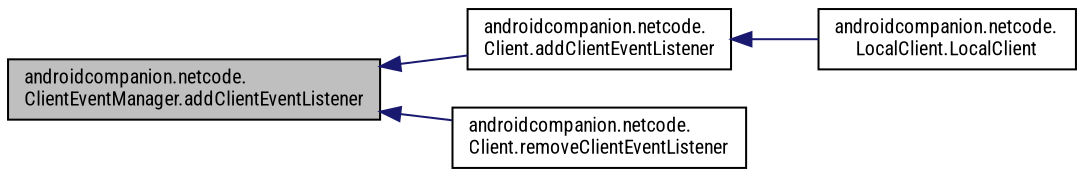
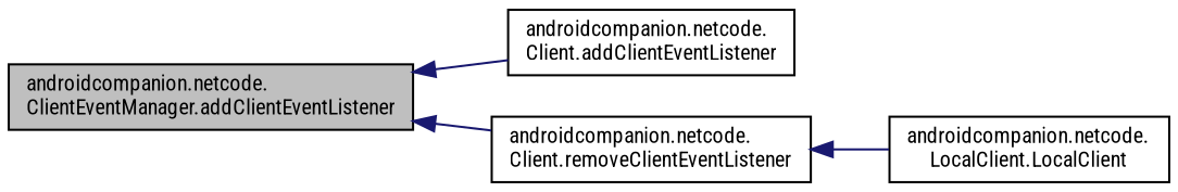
  digraph {
    fontname="Roboto Condensed"
    rankdir=LR
    node [color=black fillcolor=white fontname="Roboto Condensed" fontsize=10 shape=record style=filled]
    edge [color=midnightblue dir=back fontname="Roboto Condensed" fontsize=10 labelfontname=Helvetica labelfontsize=10 style=solid]
    n1 [fillcolor=grey75 fontcolor=black height=0.2 label="androidcompanion.netcode.\lClientEventManager.addClientEventListener" width=0.4]
    n2 [height=0.2 label="androidcompanion.netcode.\lClient.addClientEventListener" width=0.4]
    n3 [height=0.2 label="androidcompanion.netcode.\lClient.removeClientEventListener" width=0.4]
    n4 [height=0.2 label="androidcompanion.netcode.\lLocalClient.LocalClient" width=0.4]
    n1 -> n2
    n1 -> n3
-   n2 -> n4
+   n3 -> n4
  }
